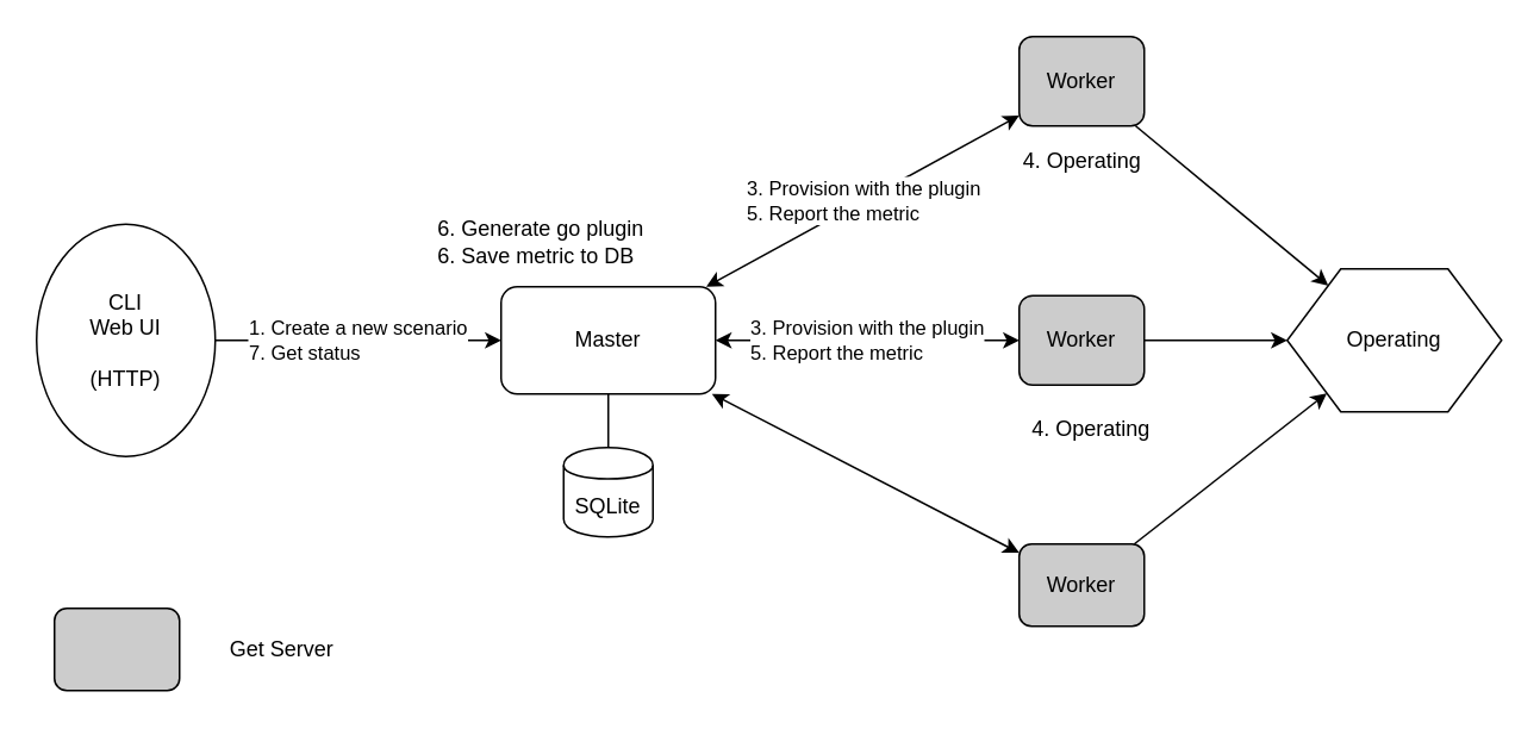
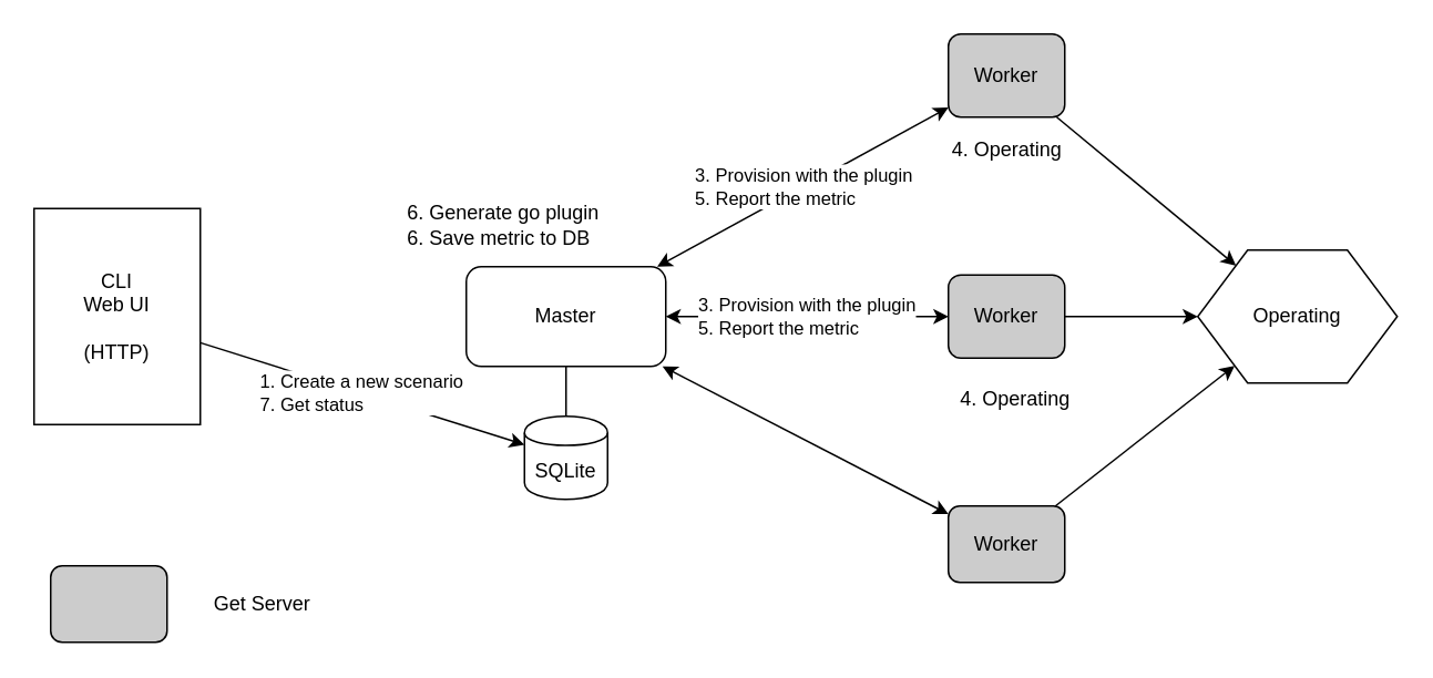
  <mxCell id="0" />
  <mxCell id="1" parent="0" />
  <mxCell id="2" value="&lt;div style=&quot;text-align: left&quot;&gt;3. Provision with the plugin&lt;/div&gt;&lt;div style=&quot;text-align: left&quot;&gt;5. Report the metric&lt;/div&gt;" style="rounded=0;orthogonalLoop=1;jettySize=auto;html=1;startArrow=classic;startFill=1;" parent="1" source="6" target="10" edge="1"><mxGeometry relative="1" as="geometry" /></mxCell>
  <mxCell id="3" value="&lt;div style=&quot;text-align: left&quot;&gt;3. Provision with the plugin&lt;/div&gt;&lt;div style=&quot;text-align: left&quot;&gt;5. Report the metric&lt;/div&gt;" style="edgeStyle=none;rounded=0;orthogonalLoop=1;jettySize=auto;html=1;startArrow=classic;startFill=1;" parent="1" source="6" target="8" edge="1"><mxGeometry relative="1" as="geometry" /></mxCell>
  <mxCell id="4" value="" style="edgeStyle=none;rounded=0;orthogonalLoop=1;jettySize=auto;html=1;startArrow=classic;startFill=1;" parent="1" source="6" target="12" edge="1"><mxGeometry relative="1" as="geometry" /></mxCell>
  <mxCell id="5" style="edgeStyle=orthogonalEdgeStyle;rounded=0;orthogonalLoop=1;jettySize=auto;html=1;endArrow=none;" edge="1" parent="1" source="6" target="21"><mxGeometry relative="1" as="geometry" /></mxCell>
  <mxCell id="6" value="Master" style="rounded=1;whiteSpace=wrap;html=1;fillColor=#ffffff;" parent="1" vertex="1"><mxGeometry x="280" y="160" width="120" height="60" as="geometry" /></mxCell>
  <mxCell id="7" style="edgeStyle=none;rounded=0;orthogonalLoop=1;jettySize=auto;html=1;startArrow=none;startFill=0;" parent="1" source="8" target="13" edge="1"><mxGeometry relative="1" as="geometry" /></mxCell>
  <mxCell id="8" value="Worker" style="rounded=1;whiteSpace=wrap;html=1;fillColor=#CCCCCC;" parent="1" vertex="1"><mxGeometry x="570" y="165" width="70" height="50" as="geometry" /></mxCell>
  <mxCell id="9" style="edgeStyle=none;rounded=0;orthogonalLoop=1;jettySize=auto;html=1;startArrow=none;startFill=0;" parent="1" source="10" target="13" edge="1"><mxGeometry relative="1" as="geometry" /></mxCell>
  <mxCell id="10" value="Worker" style="rounded=1;whiteSpace=wrap;html=1;fillColor=#CCCCCC;" parent="1" vertex="1"><mxGeometry x="570" y="20" width="70" height="50" as="geometry" /></mxCell>
  <mxCell id="11" style="edgeStyle=none;rounded=0;orthogonalLoop=1;jettySize=auto;html=1;startArrow=none;startFill=0;" parent="1" source="12" target="13" edge="1"><mxGeometry relative="1" as="geometry" /></mxCell>
  <mxCell id="12" value="Worker" style="rounded=1;whiteSpace=wrap;html=1;fillColor=#CCCCCC;" parent="1" vertex="1"><mxGeometry x="570" y="304" width="70" height="46" as="geometry" /></mxCell>
  <mxCell id="13" value="Operating" style="shape=hexagon;perimeter=hexagonPerimeter2;whiteSpace=wrap;html=1;" parent="1" vertex="1"><mxGeometry x="720" y="150" width="120" height="80" as="geometry" /></mxCell>
- <mxCell id="14" value="&lt;div style=&quot;text-align: left&quot;&gt;1. Create a new scenario&lt;/div&gt;&lt;div style=&quot;text-align: left&quot;&gt;7. Get status&lt;/div&gt;" style="edgeStyle=none;rounded=0;orthogonalLoop=1;jettySize=auto;html=1;startArrow=none;startFill=0;" parent="1" source="15" target="6" edge="1"><mxGeometry relative="1" as="geometry" /></mxCell>
- <mxCell id="15" value="CLI&lt;br&gt;Web UI&lt;br&gt;&lt;br&gt;(HTTP)" style="ellipse;whiteSpace=wrap;html=1;" parent="1" vertex="1"><mxGeometry x="20" y="125" width="100" height="130" as="geometry" /></mxCell>
+ <mxCell id="14" value="&lt;div style=&quot;text-align: left&quot;&gt;1. Create a new scenario&lt;/div&gt;&lt;div style=&quot;text-align: left&quot;&gt;7. Get status&lt;/div&gt;" style="edgeStyle=none;rounded=0;orthogonalLoop=1;jettySize=auto;html=1;startArrow=none;startFill=0;" parent="1" source="15" target="21" edge="1"><mxGeometry relative="1" as="geometry" /></mxCell>
+ <mxCell id="15" value="CLI&lt;br&gt;Web UI&lt;br&gt;&lt;br&gt;(HTTP)" style="rounded=0;whiteSpace=wrap;html=1;" parent="1" vertex="1"><mxGeometry x="20" y="125" width="100" height="130" as="geometry" /></mxCell>
  <mxCell id="16" value="&lt;div style=&quot;text-align: left&quot;&gt;&lt;span&gt;6. Generate go plugin&lt;/span&gt;&lt;/div&gt;&lt;div style=&quot;text-align: left&quot;&gt;&lt;span&gt;6. Save metric to DB&lt;/span&gt;&lt;/div&gt;" style="text;html=1;align=center;verticalAlign=middle;resizable=0;points=[];autosize=1;" parent="1" vertex="1"><mxGeometry x="237" y="120" width="130" height="30" as="geometry" /></mxCell>
  <mxCell id="17" value="4. Operating" style="text;html=1;align=center;verticalAlign=middle;resizable=0;points=[];autosize=1;" parent="1" vertex="1"><mxGeometry x="565" y="80" width="80" height="20" as="geometry" /></mxCell>
  <mxCell id="18" value="4. Operating" style="text;html=1;align=center;verticalAlign=middle;resizable=0;points=[];autosize=1;" parent="1" vertex="1"><mxGeometry x="570" y="230" width="80" height="20" as="geometry" /></mxCell>
  <mxCell id="19" value="" style="rounded=1;whiteSpace=wrap;html=1;fillColor=#CCCCCC;" vertex="1" parent="1"><mxGeometry x="30" y="340" width="70" height="46" as="geometry" /></mxCell>
  <mxCell id="20" value="Get Server" style="text;html=1;align=center;verticalAlign=middle;resizable=0;points=[];autosize=1;" vertex="1" parent="1"><mxGeometry x="107" y="353" width="100" height="20" as="geometry" /></mxCell>
  <mxCell id="21" value="SQLite" style="shape=cylinder;whiteSpace=wrap;html=1;boundedLbl=1;backgroundOutline=1;fillColor=#FFFFFF;" vertex="1" parent="1"><mxGeometry x="315" y="250" width="50" height="50" as="geometry" /></mxCell>
